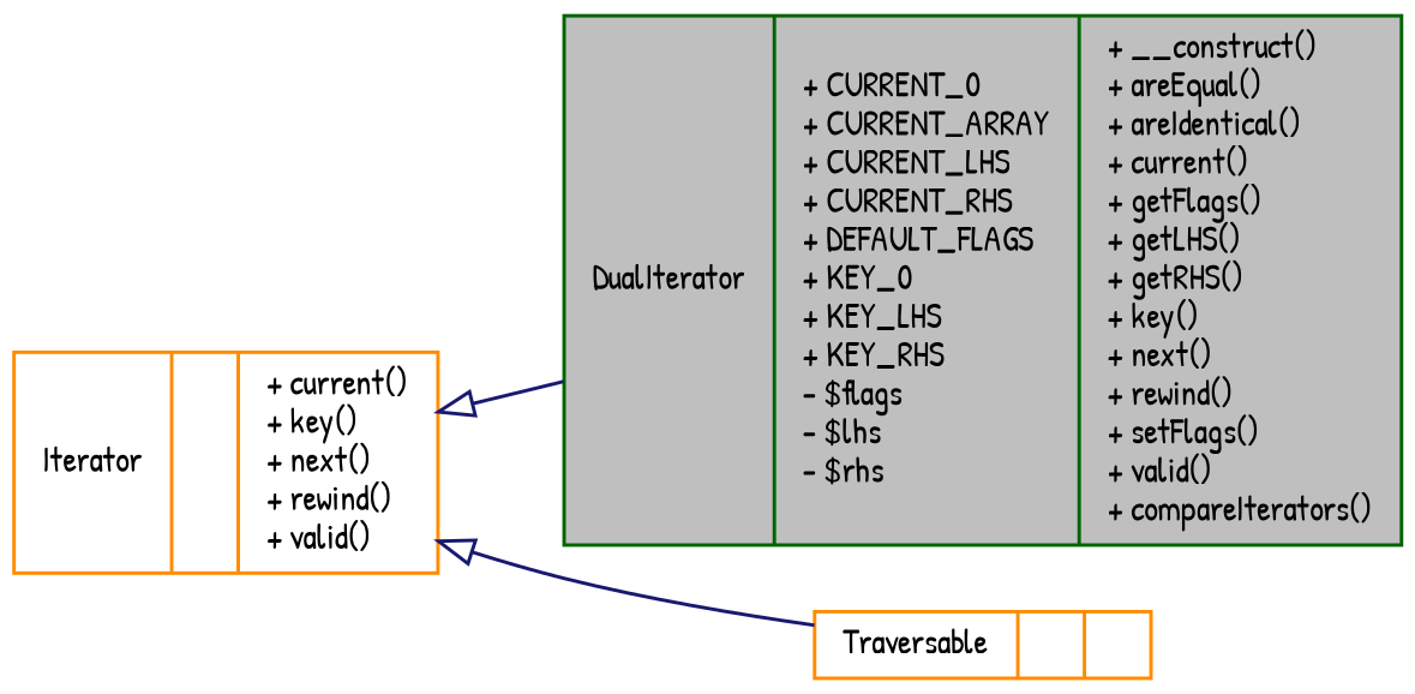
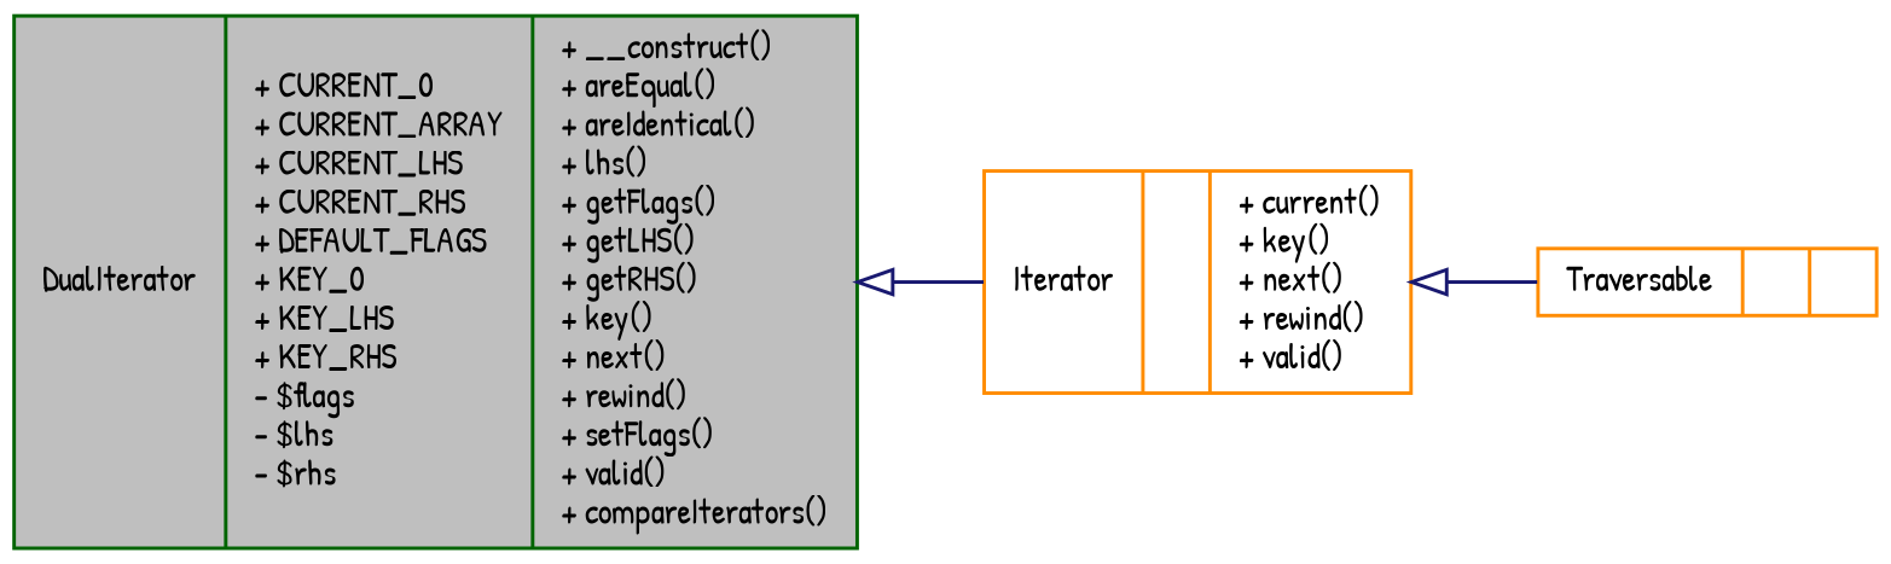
  digraph {
    fontname="Patrick Hand"
    rankdir=LR
    node [color=darkorange fillcolor=white fontname="Patrick Hand" fontsize=10 shape=record style=filled]
    edge [arrowtail=onormal color=midnightblue dir=back fontname="Patrick Hand" fontsize=10 labelfontname=Helvetica labelfontsize=10 style=solid]
-   n1 [color=darkgreen fillcolor=grey75 fontcolor=black height=0.2 label="{DualIterator\n|+ CURRENT_0\l+ CURRENT_ARRAY\l+ CURRENT_LHS\l+ CURRENT_RHS\l+ DEFAULT_FLAGS\l+ KEY_0\l+ KEY_LHS\l+ KEY_RHS\l- $flags\l- $lhs\l- $rhs\l|+ __construct()\l+ areEqual()\l+ areIdentical()\l+ current()\l+ getFlags()\l+ getLHS()\l+ getRHS()\l+ key()\l+ next()\l+ rewind()\l+ setFlags()\l+ valid()\l+ compareIterators()\l}" width=0.4]
+   n1 [color=darkgreen fillcolor=grey75 fontcolor=black height=0.2 label="{DualIterator\n|+ CURRENT_0\l+ CURRENT_ARRAY\l+ CURRENT_LHS\l+ CURRENT_RHS\l+ DEFAULT_FLAGS\l+ KEY_0\l+ KEY_LHS\l+ KEY_RHS\l- $flags\l- $lhs\l- $rhs\l|+ __construct()\l+ areEqual()\l+ areIdentical()\l+ lhs()\l+ getFlags()\l+ getLHS()\l+ getRHS()\l+ key()\l+ next()\l+ rewind()\l+ setFlags()\l+ valid()\l+ compareIterators()\l}" width=0.4]
    n2 [height=0.2 label="{Iterator\n||+ current()\l+ key()\l+ next()\l+ rewind()\l+ valid()\l}" width=0.4]
    n3 [height=0.2 label="{Traversable\n||}" width=0.4]
-   n2 -> n1
+   n1 -> n2
    n2 -> n3
  }
